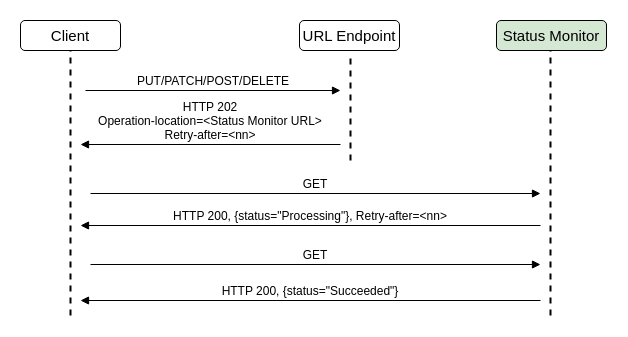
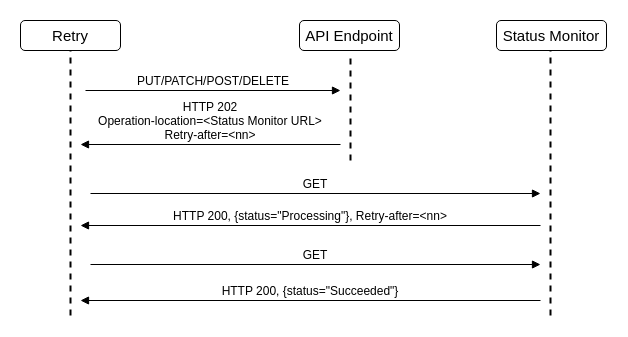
  <mxCell id="0" />
  <mxCell id="1" parent="0" />
  <mxCell id="2" value="PUT/PATCH/POST/DELETE" style="verticalAlign=bottom;endArrow=block;shadow=0;strokeWidth=1;fontSize=12;" parent="1" edge="1"><mxGeometry relative="1" as="geometry"><mxPoint x="85" y="90" as="sourcePoint" /><mxPoint x="340" y="90" as="targetPoint" /></mxGeometry></mxCell>
  <mxCell id="3" value="HTTP 202&#10;Operation-location=&lt;Status Monitor URL&gt;&#10;Retry-after=&lt;nn&gt;" style="verticalAlign=bottom;endArrow=block;shadow=0;strokeWidth=1;fontSize=12;" parent="1" edge="1"><mxGeometry relative="1" as="geometry"><mxPoint x="340" y="144" as="sourcePoint" /><mxPoint x="80" y="144" as="targetPoint" /></mxGeometry></mxCell>
- <mxCell id="4" value="Client" style="rounded=1;whiteSpace=wrap;html=1;fontSize=15;" parent="1" vertex="1"><mxGeometry x="20" y="20" width="100" height="30" as="geometry" /></mxCell>
+ <mxCell id="4" value="Retry" style="rounded=1;whiteSpace=wrap;html=1;fontSize=15;" parent="1" vertex="1"><mxGeometry x="20" y="20" width="100" height="30" as="geometry" /></mxCell>
  <mxCell id="5" value="" style="endArrow=none;dashed=1;html=1;fontSize=15;entryX=0.5;entryY=1;entryDx=0;entryDy=0;strokeWidth=2;" parent="1" target="4" edge="1"><mxGeometry width="50" height="50" relative="1" as="geometry"><mxPoint x="70" y="315" as="sourcePoint" /><mxPoint x="320" y="160" as="targetPoint" /></mxGeometry></mxCell>
  <mxCell id="6" value="GET" style="verticalAlign=bottom;endArrow=block;shadow=0;strokeWidth=1;fontSize=12;" parent="1" edge="1"><mxGeometry x="300" y="103" as="geometry"><mxPoint x="90" y="193" as="sourcePoint" /><mxPoint x="540" y="193" as="targetPoint" /></mxGeometry></mxCell>
  <mxCell id="7" value="HTTP 200, {status=&quot;Processing&quot;}, Retry-after=&lt;nn&gt;" style="verticalAlign=bottom;endArrow=block;shadow=0;strokeWidth=1;fontSize=12;" parent="1" edge="1"><mxGeometry x="300" y="85" as="geometry"><mxPoint x="540" y="225" as="sourcePoint" /><mxPoint x="80" y="225" as="targetPoint" /></mxGeometry></mxCell>
- <mxCell id="8" value="URL Endpoint" style="rounded=1;whiteSpace=wrap;html=1;fontSize=15;" parent="1" vertex="1"><mxGeometry x="299" y="20" width="100" height="30" as="geometry" /></mxCell>
+ <mxCell id="8" value="API Endpoint" style="rounded=1;whiteSpace=wrap;html=1;fontSize=15;" parent="1" vertex="1"><mxGeometry x="299" y="20" width="100" height="30" as="geometry" /></mxCell>
  <mxCell id="9" value="" style="endArrow=none;dashed=1;html=1;fontSize=15;entryX=0.5;entryY=1;entryDx=0;entryDy=0;strokeWidth=2;" parent="1" edge="1"><mxGeometry x="391" y="97" width="50" height="50" as="geometry"><mxPoint x="350" y="160" as="sourcePoint" /><mxPoint x="350" y="57" as="targetPoint" /></mxGeometry></mxCell>
- <mxCell id="10" value="Status Monitor" style="rounded=1;whiteSpace=wrap;html=1;fontSize=15;fillColor=#d5e8d4;" parent="1" vertex="1"><mxGeometry x="496" y="20" width="110" height="30" as="geometry" /></mxCell>
+ <mxCell id="10" value="Status Monitor" style="rounded=1;whiteSpace=wrap;html=1;fontSize=15;" parent="1" vertex="1"><mxGeometry x="496" y="20" width="110" height="30" as="geometry" /></mxCell>
  <mxCell id="11" value="" style="endArrow=none;dashed=1;html=1;fontSize=15;entryX=0.5;entryY=1;entryDx=0;entryDy=0;strokeWidth=2;" parent="1" edge="1"><mxGeometry width="50" height="50" relative="1" as="geometry"><mxPoint x="550" y="315" as="sourcePoint" /><mxPoint x="550" y="50" as="targetPoint" /></mxGeometry></mxCell>
  <mxCell id="12" value="GET" style="verticalAlign=bottom;endArrow=block;shadow=0;strokeWidth=1;fontSize=12;" parent="1" edge="1"><mxGeometry x="300" y="174" as="geometry"><mxPoint x="90" y="264" as="sourcePoint" /><mxPoint x="540" y="264" as="targetPoint" /></mxGeometry></mxCell>
  <mxCell id="13" value="HTTP 200, {status=&quot;Succeeded&quot;}" style="verticalAlign=bottom;endArrow=block;shadow=0;strokeWidth=1;fontSize=12;" parent="1" edge="1"><mxGeometry x="300" y="160" as="geometry"><mxPoint x="540" y="300" as="sourcePoint" /><mxPoint x="80" y="300" as="targetPoint" /></mxGeometry></mxCell>
